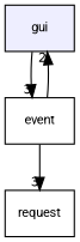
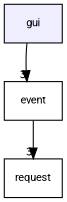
  digraph {
    compound=true
    fontname=Roboto
    node [fontname=Roboto fontsize=10 shape=box]
    edge [fontname=Roboto headlabel=3 labeldistance=1.5 labelfontname=Helvetica labelfontsize=10]
    n1 [fillcolor="#eeeeff" label=gui pencolor=black style=filled]
    n2 [label=event]
    n3 [label=request]
    n1 -> n2
-   n2 -> n1 [headlabel=2]
    n2 -> n3
  }
